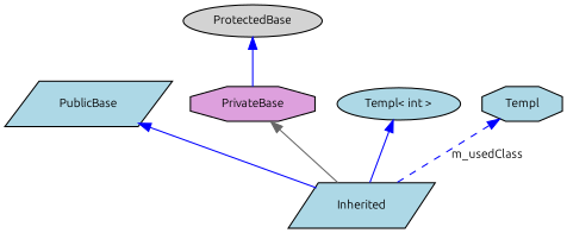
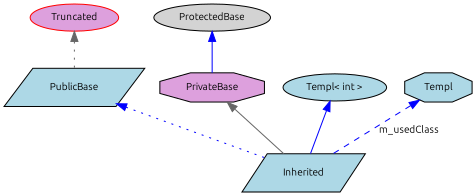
  digraph {
    fontname=Ubuntu
    node [fillcolor=lightblue fontname=Ubuntu fontsize=10 shape=ellipse style=filled color=black]
    edge [color=blue dir=back fontname=Ubuntu fontsize=10 labelfontname=FreeSans labelfontsize=10 style=solid]
    n1 [fontcolor=black height=0.2 label=Inherited shape=parallelogram width=0.4 color=""]
    n2 [height=0.2 label=PublicBase shape=parallelogram width=0.4]
+   n3 [color=red fillcolor=plum height=0.2 label=Truncated width=0.4]
    n4 [fillcolor=lightgrey height=0.2 label=ProtectedBase width=0.4]
    n5 [fillcolor=plum height=0.2 label=PrivateBase shape=octagon width=0.4]
    n6 [height=0.2 label="Templ< int >" width=0.4]
    n7 [height=0.2 label=Templ shape=octagon width=0.4]
-   n2 -> n1
+   n2 -> n1 [style=dotted]
+   n3 -> n2 [color=gray40 style=dotted]
    n4 -> n5
    n5 -> n1 [color=gray40]
    n6 -> n1
    n7 -> n1 [label=m_usedClass style=dashed]
  }
